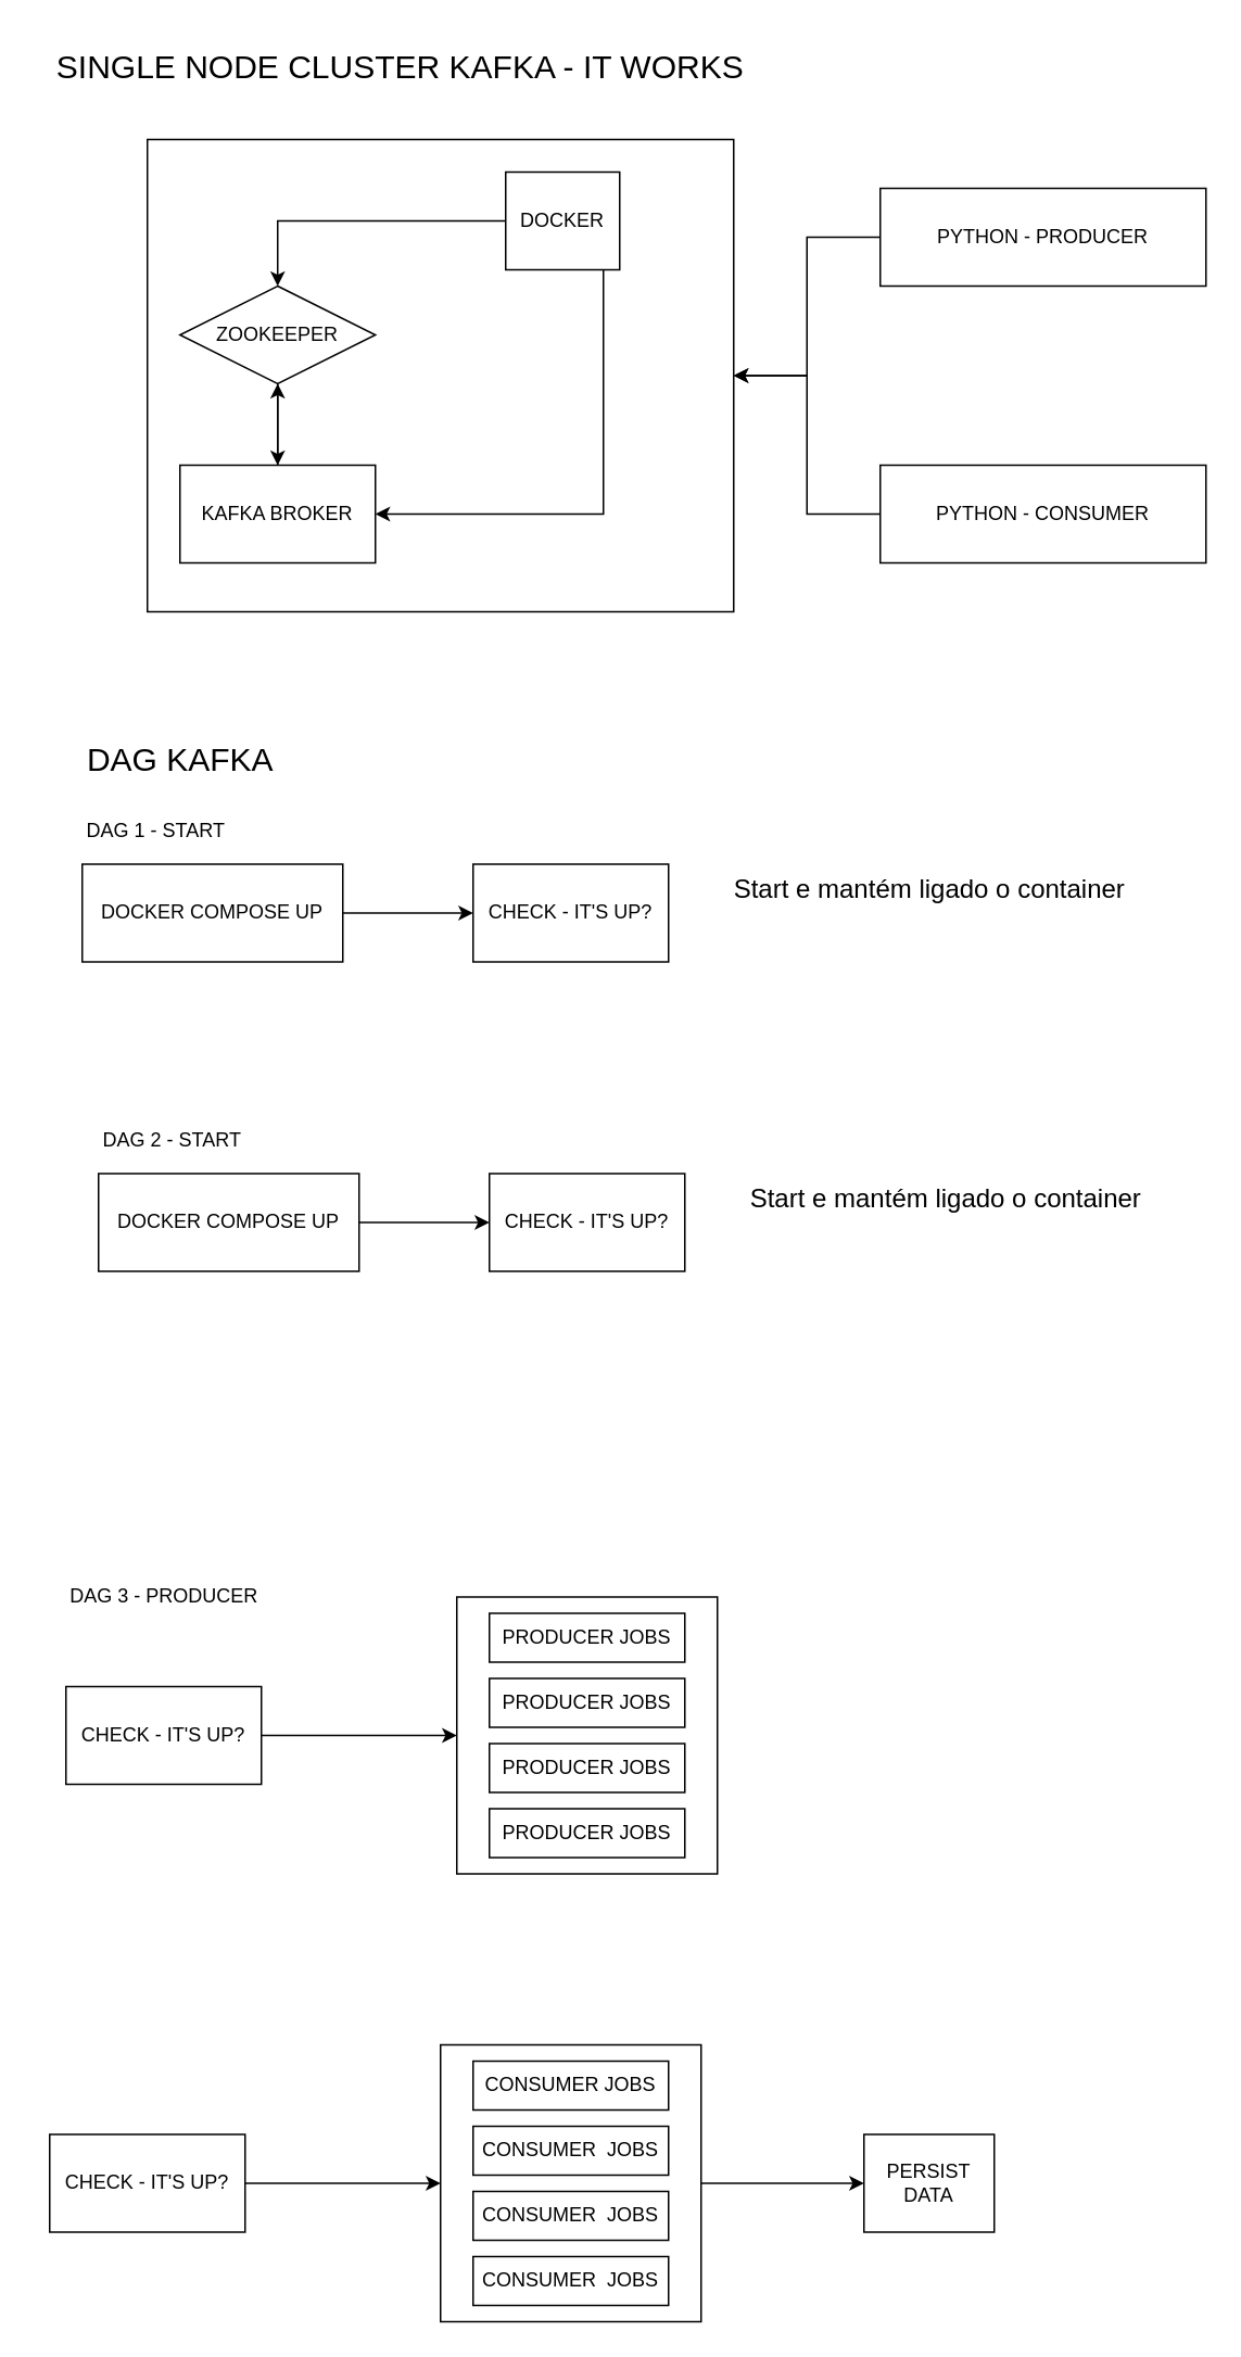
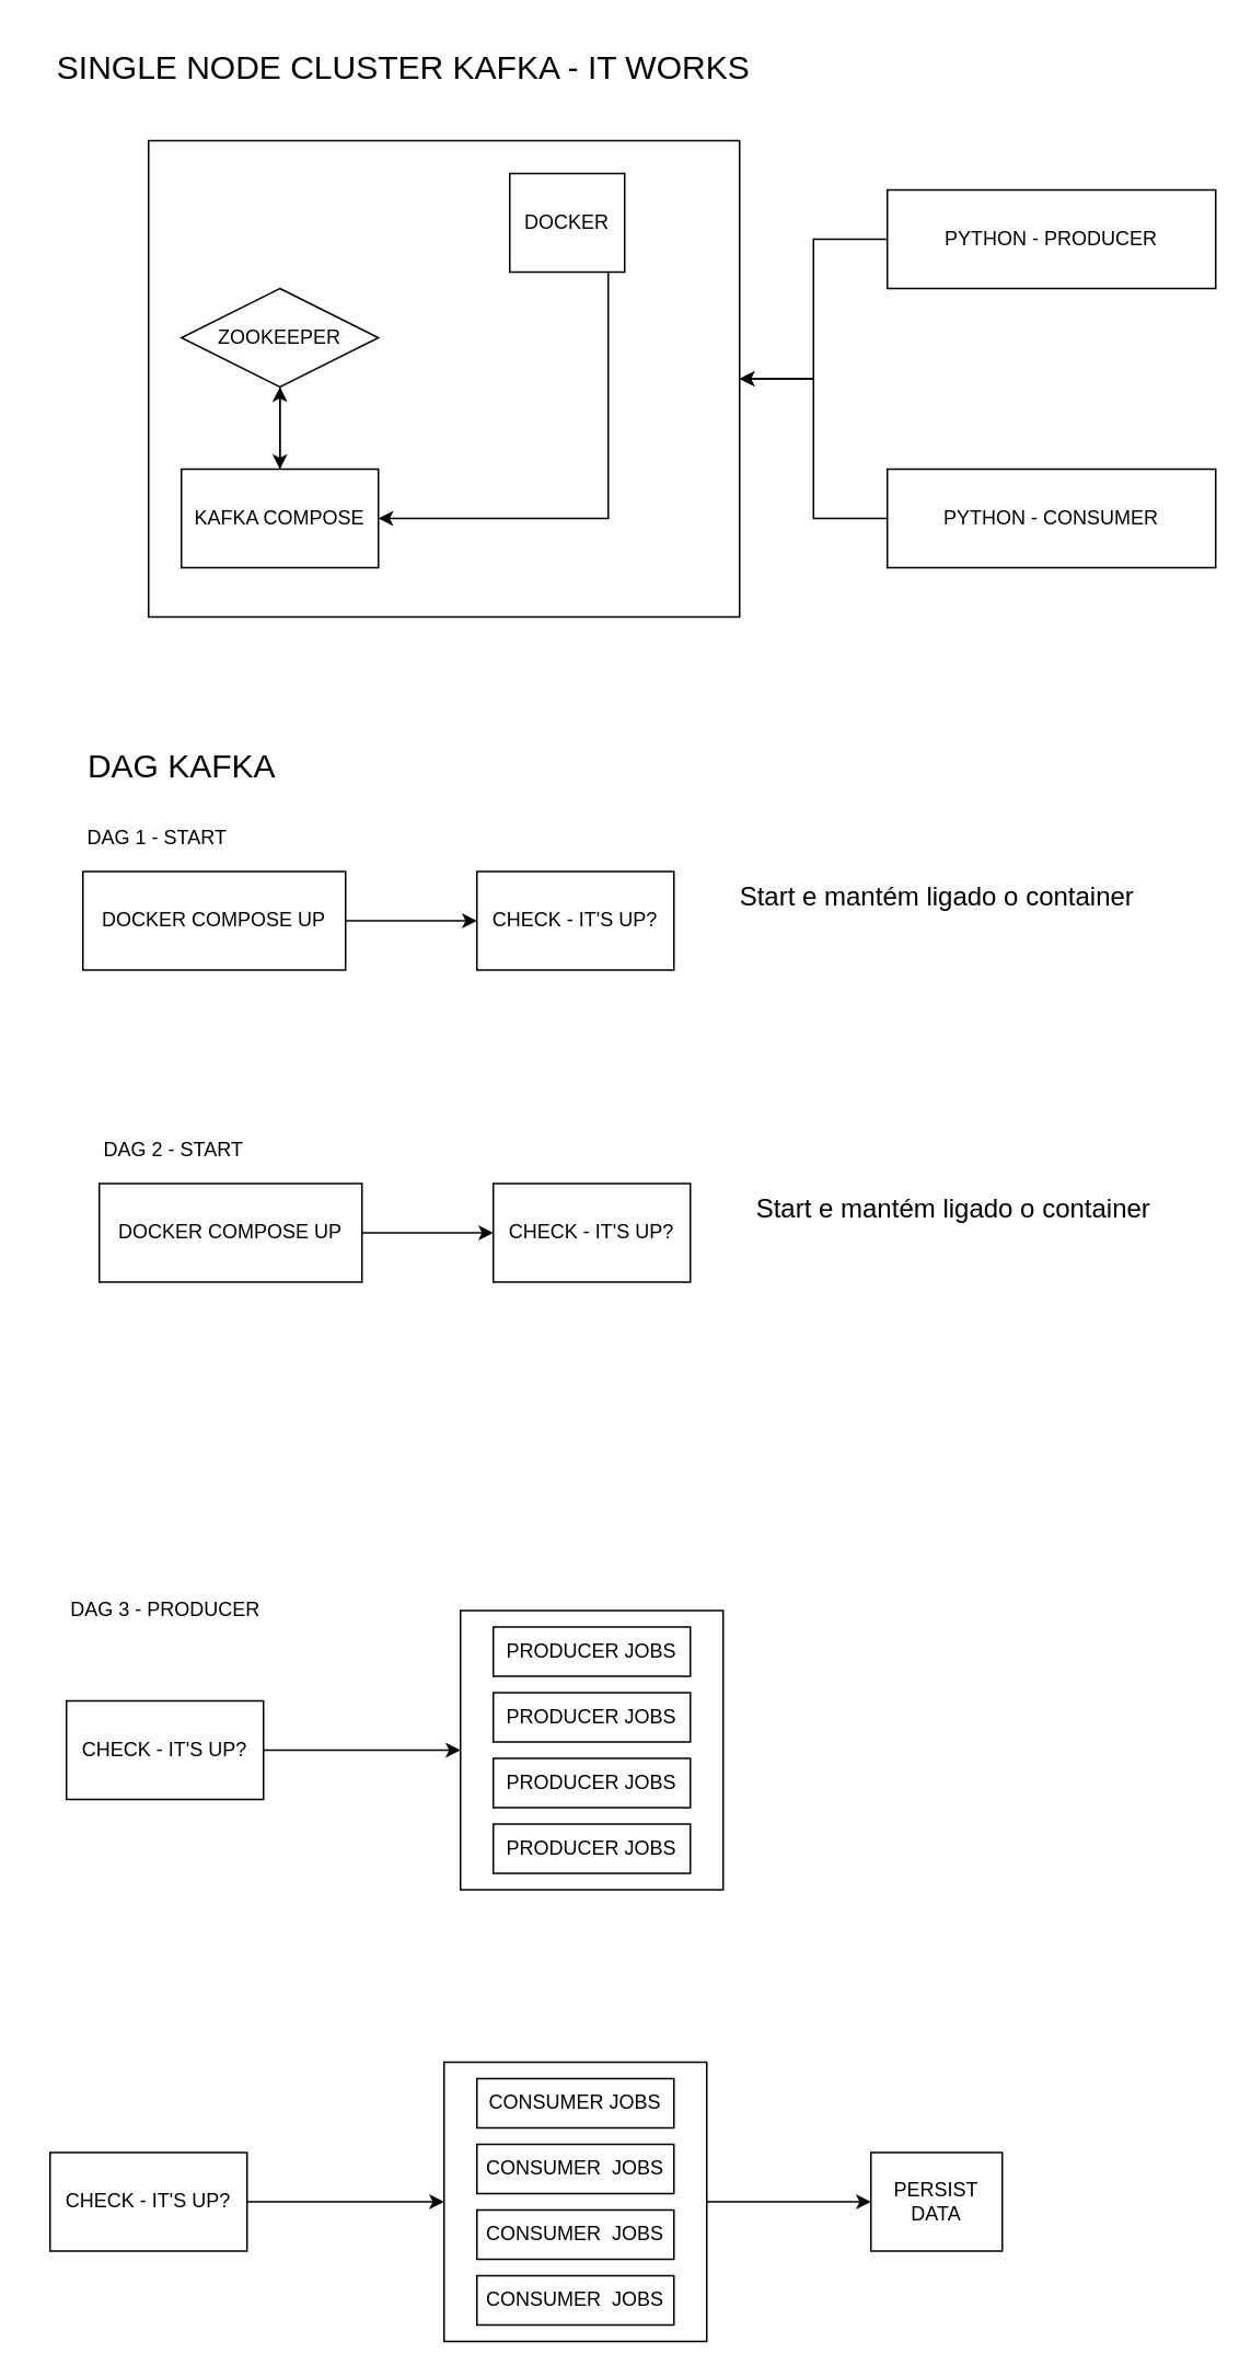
  <mxCell id="0" />
  <mxCell id="1" parent="0" />
- <mxCell id="2" style="edgeStyle=orthogonalEdgeStyle;rounded=0;orthogonalLoop=1;jettySize=auto;html=1;" edge="1" parent="1" source="4" target="6"><mxGeometry relative="1" as="geometry" /></mxCell>
  <mxCell id="3" style="edgeStyle=orthogonalEdgeStyle;rounded=0;orthogonalLoop=1;jettySize=auto;html=1;entryX=1;entryY=0.5;entryDx=0;entryDy=0;" edge="1" parent="1" source="4" target="8"><mxGeometry relative="1" as="geometry"><Array as="points"><mxPoint x="370" y="315" /></Array></mxGeometry></mxCell>
  <mxCell id="4" value="DOCKER" style="rounded=0;whiteSpace=wrap;html=1;" vertex="1" parent="1"><mxGeometry x="310" y="105" width="70" height="60" as="geometry" /></mxCell>
  <mxCell id="5" style="edgeStyle=orthogonalEdgeStyle;rounded=0;orthogonalLoop=1;jettySize=auto;html=1;" edge="1" parent="1" source="6" target="8"><mxGeometry relative="1" as="geometry" /></mxCell>
  <mxCell id="6" value="ZOOKEEPER" style="rhombus;whiteSpace=wrap;html=1;" vertex="1" parent="1"><mxGeometry x="110" y="175" width="120" height="60" as="geometry" /></mxCell>
  <mxCell id="7" style="edgeStyle=orthogonalEdgeStyle;rounded=0;orthogonalLoop=1;jettySize=auto;html=1;" edge="1" parent="1" source="8" target="6"><mxGeometry relative="1" as="geometry" /></mxCell>
- <mxCell id="8" value="KAFKA BROKER" style="rounded=0;whiteSpace=wrap;html=1;" vertex="1" parent="1"><mxGeometry x="110" y="285" width="120" height="60" as="geometry" /></mxCell>
+ <mxCell id="8" value="KAFKA COMPOSE" style="rounded=0;whiteSpace=wrap;html=1;" vertex="1" parent="1"><mxGeometry x="110" y="285" width="120" height="60" as="geometry" /></mxCell>
  <mxCell id="9" value="" style="rounded=0;whiteSpace=wrap;html=1;fillColor=none;" vertex="1" parent="1"><mxGeometry x="90" y="85" width="360" height="290" as="geometry" /></mxCell>
  <mxCell id="10" style="edgeStyle=orthogonalEdgeStyle;rounded=0;orthogonalLoop=1;jettySize=auto;html=1;" edge="1" parent="1" source="11" target="9"><mxGeometry relative="1" as="geometry" /></mxCell>
  <mxCell id="11" value="PYTHON - PRODUCER" style="rounded=0;whiteSpace=wrap;html=1;" vertex="1" parent="1"><mxGeometry x="540" y="115" width="200" height="60" as="geometry" /></mxCell>
  <mxCell id="12" style="edgeStyle=orthogonalEdgeStyle;rounded=0;orthogonalLoop=1;jettySize=auto;html=1;entryX=1;entryY=0.5;entryDx=0;entryDy=0;" edge="1" parent="1" source="13" target="9"><mxGeometry relative="1" as="geometry" /></mxCell>
  <mxCell id="13" value="PYTHON - CONSUMER" style="rounded=0;whiteSpace=wrap;html=1;" vertex="1" parent="1"><mxGeometry x="540" y="285" width="200" height="60" as="geometry" /></mxCell>
  <mxCell id="14" value="SINGLE NODE CLUSTER KAFKA - IT WORKS" style="text;html=1;align=center;verticalAlign=middle;resizable=0;points=[];autosize=1;strokeColor=none;fillColor=none;fontSize=20;" vertex="1" parent="1"><mxGeometry x="20" y="20" width="450" height="40" as="geometry" /></mxCell>
  <mxCell id="15" value="DAG KAFKA" style="text;html=1;align=center;verticalAlign=middle;resizable=0;points=[];autosize=1;strokeColor=none;fillColor=none;fontSize=20;" vertex="1" parent="1"><mxGeometry x="40" y="445" width="140" height="40" as="geometry" /></mxCell>
  <mxCell id="16" style="edgeStyle=orthogonalEdgeStyle;rounded=0;orthogonalLoop=1;jettySize=auto;html=1;" edge="1" parent="1" source="17" target="18"><mxGeometry relative="1" as="geometry" /></mxCell>
  <mxCell id="17" value="DOCKER COMPOSE UP" style="rounded=0;whiteSpace=wrap;html=1;" vertex="1" parent="1"><mxGeometry x="50" y="530" width="160" height="60" as="geometry" /></mxCell>
  <mxCell id="18" value="CHECK - IT'S UP?" style="rounded=0;whiteSpace=wrap;html=1;" vertex="1" parent="1"><mxGeometry x="290" y="530" width="120" height="60" as="geometry" /></mxCell>
  <mxCell id="19" value="PRODUCER JOBS" style="rounded=0;whiteSpace=wrap;html=1;" vertex="1" parent="1"><mxGeometry x="300" y="990" width="120" height="30" as="geometry" /></mxCell>
  <mxCell id="20" value="PRODUCER JOBS" style="rounded=0;whiteSpace=wrap;html=1;" vertex="1" parent="1"><mxGeometry x="300" y="1030" width="120" height="30" as="geometry" /></mxCell>
  <mxCell id="21" value="PRODUCER JOBS" style="rounded=0;whiteSpace=wrap;html=1;" vertex="1" parent="1"><mxGeometry x="300" y="1070" width="120" height="30" as="geometry" /></mxCell>
  <mxCell id="22" value="PRODUCER JOBS" style="rounded=0;whiteSpace=wrap;html=1;" vertex="1" parent="1"><mxGeometry x="300" y="1110" width="120" height="30" as="geometry" /></mxCell>
  <mxCell id="23" value="" style="rounded=0;whiteSpace=wrap;html=1;fillColor=none;" vertex="1" parent="1"><mxGeometry x="280" y="980" width="160" height="170" as="geometry" /></mxCell>
  <mxCell id="24" value="DAG 1 - START" style="text;html=1;align=center;verticalAlign=middle;resizable=0;points=[];autosize=1;strokeColor=none;fillColor=none;" vertex="1" parent="1"><mxGeometry x="40" y="495" width="110" height="30" as="geometry" /></mxCell>
  <mxCell id="25" value="DAG 3 - PRODUCER" style="text;html=1;align=center;verticalAlign=middle;resizable=0;points=[];autosize=1;strokeColor=none;fillColor=none;" vertex="1" parent="1"><mxGeometry x="30" y="965" width="140" height="30" as="geometry" /></mxCell>
  <mxCell id="26" style="edgeStyle=orthogonalEdgeStyle;rounded=0;orthogonalLoop=1;jettySize=auto;html=1;" edge="1" parent="1" source="27" target="23"><mxGeometry relative="1" as="geometry" /></mxCell>
  <mxCell id="27" value="CHECK - IT'S UP?" style="rounded=0;whiteSpace=wrap;html=1;" vertex="1" parent="1"><mxGeometry x="40" y="1035" width="120" height="60" as="geometry" /></mxCell>
  <mxCell id="28" value="CONSUMER JOBS" style="rounded=0;whiteSpace=wrap;html=1;" vertex="1" parent="1"><mxGeometry x="290" y="1265" width="120" height="30" as="geometry" /></mxCell>
  <mxCell id="29" value="CONSUMER&amp;nbsp;&amp;nbsp;JOBS" style="rounded=0;whiteSpace=wrap;html=1;" vertex="1" parent="1"><mxGeometry x="290" y="1305" width="120" height="30" as="geometry" /></mxCell>
  <mxCell id="30" value="CONSUMER&amp;nbsp;&amp;nbsp;JOBS" style="rounded=0;whiteSpace=wrap;html=1;" vertex="1" parent="1"><mxGeometry x="290" y="1345" width="120" height="30" as="geometry" /></mxCell>
  <mxCell id="31" value="CONSUMER&amp;nbsp;&amp;nbsp;JOBS" style="rounded=0;whiteSpace=wrap;html=1;" vertex="1" parent="1"><mxGeometry x="290" y="1385" width="120" height="30" as="geometry" /></mxCell>
  <mxCell id="32" style="edgeStyle=orthogonalEdgeStyle;rounded=0;orthogonalLoop=1;jettySize=auto;html=1;" edge="1" parent="1" source="33" target="36"><mxGeometry relative="1" as="geometry" /></mxCell>
  <mxCell id="33" value="" style="rounded=0;whiteSpace=wrap;html=1;fillColor=none;" vertex="1" parent="1"><mxGeometry x="270" y="1255" width="160" height="170" as="geometry" /></mxCell>
  <mxCell id="34" style="edgeStyle=orthogonalEdgeStyle;rounded=0;orthogonalLoop=1;jettySize=auto;html=1;" edge="1" parent="1" source="35" target="33"><mxGeometry relative="1" as="geometry" /></mxCell>
  <mxCell id="35" value="CHECK - IT'S UP?" style="rounded=0;whiteSpace=wrap;html=1;" vertex="1" parent="1"><mxGeometry x="30" y="1310" width="120" height="60" as="geometry" /></mxCell>
  <mxCell id="36" value="PERSIST DATA" style="rounded=0;whiteSpace=wrap;html=1;" vertex="1" parent="1"><mxGeometry x="530" y="1310" width="80" height="60" as="geometry" /></mxCell>
  <mxCell id="37" value="Start e mantém ligado o container" style="text;html=1;align=center;verticalAlign=middle;resizable=0;points=[];autosize=1;strokeColor=none;fillColor=none;fontSize=16;" vertex="1" parent="1"><mxGeometry x="440" y="530" width="260" height="30" as="geometry" /></mxCell>
  <mxCell id="38" style="edgeStyle=orthogonalEdgeStyle;rounded=0;orthogonalLoop=1;jettySize=auto;html=1;" edge="1" parent="1" source="39" target="40"><mxGeometry relative="1" as="geometry" /></mxCell>
  <mxCell id="39" value="DOCKER COMPOSE UP" style="rounded=0;whiteSpace=wrap;html=1;" vertex="1" parent="1"><mxGeometry x="60" y="720" width="160" height="60" as="geometry" /></mxCell>
  <mxCell id="40" value="CHECK - IT'S UP?" style="rounded=0;whiteSpace=wrap;html=1;" vertex="1" parent="1"><mxGeometry x="300" y="720" width="120" height="60" as="geometry" /></mxCell>
  <mxCell id="41" value="DAG 2 - START" style="text;html=1;align=center;verticalAlign=middle;resizable=0;points=[];autosize=1;strokeColor=none;fillColor=none;" vertex="1" parent="1"><mxGeometry x="50" y="685" width="110" height="30" as="geometry" /></mxCell>
  <mxCell id="42" value="Start e mantém ligado o container" style="text;html=1;align=center;verticalAlign=middle;resizable=0;points=[];autosize=1;strokeColor=none;fillColor=none;fontSize=16;" vertex="1" parent="1"><mxGeometry x="450" y="720" width="260" height="30" as="geometry" /></mxCell>
